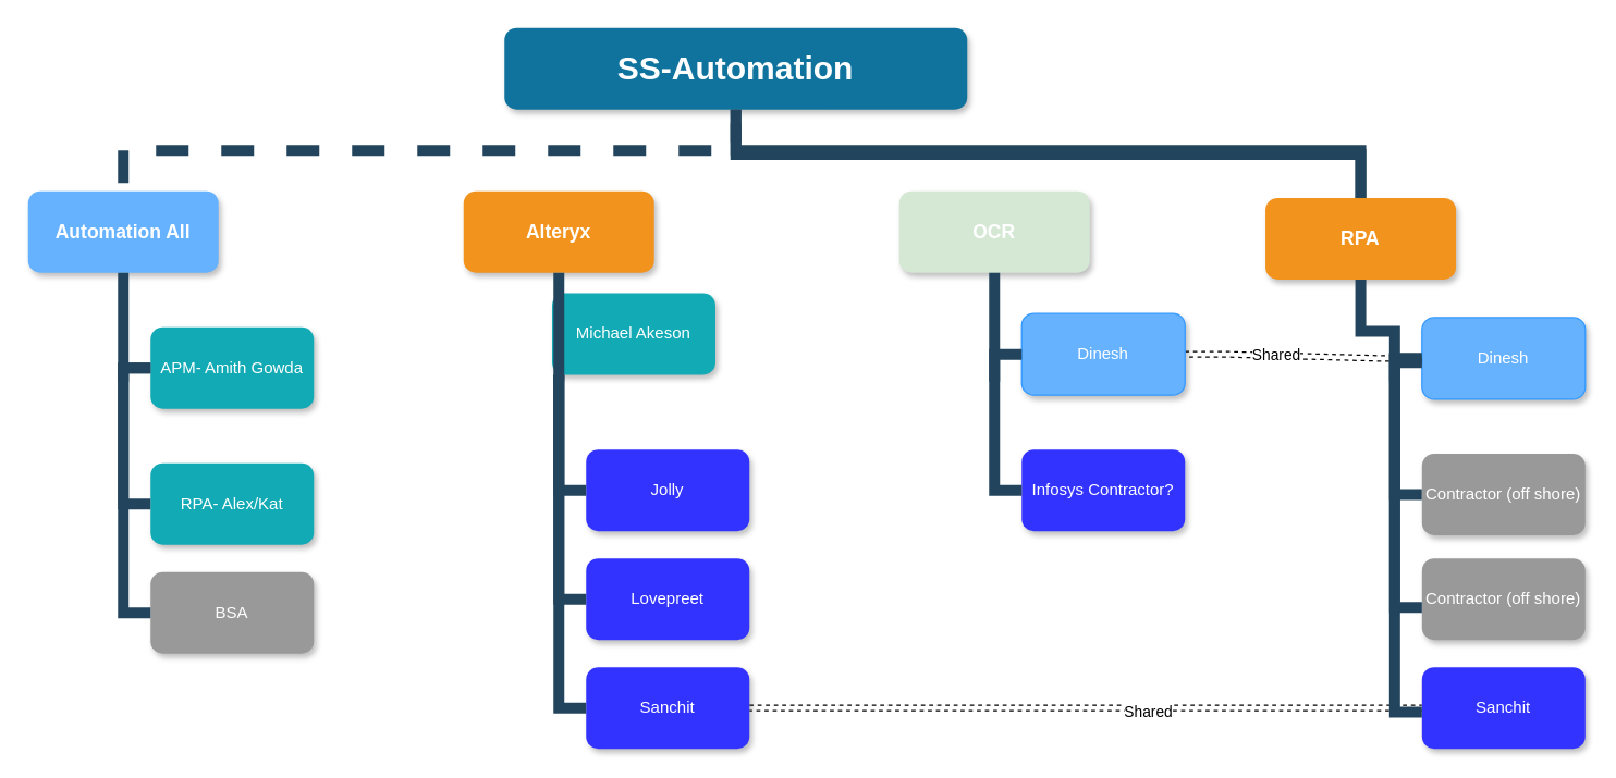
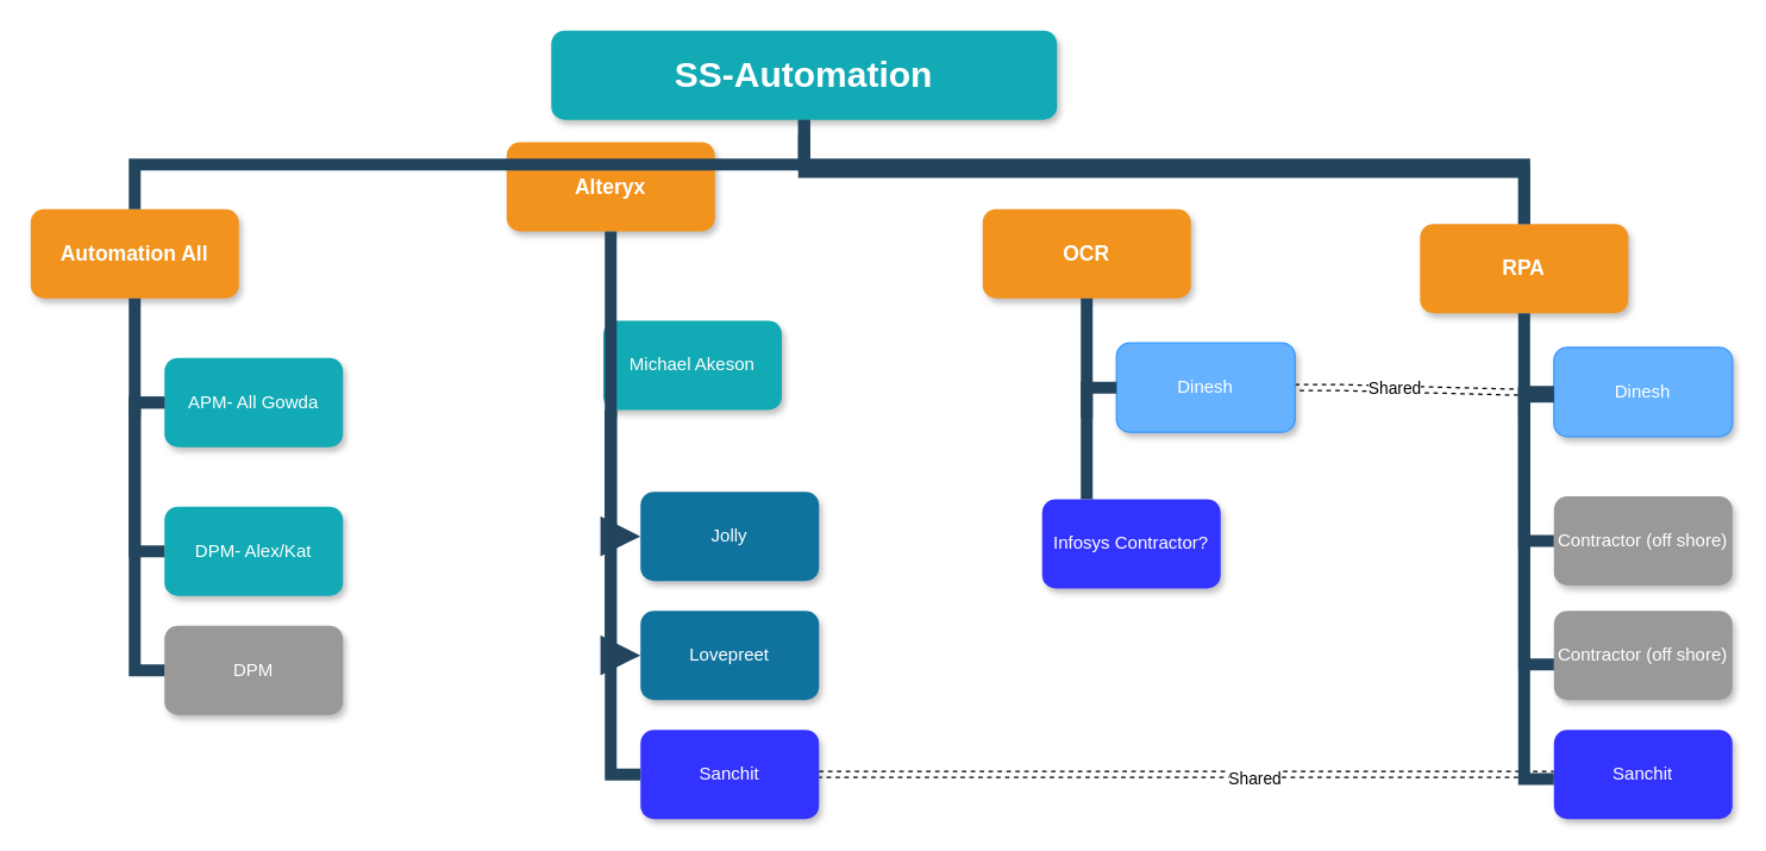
  <mxCell id="0" />
  <mxCell id="1" parent="0" />
- <mxCell id="2" value="SS-Automation" style="whiteSpace=wrap;rounded=1;shadow=1;fillColor=#10739E;strokeColor=none;fontColor=#FFFFFF;fontStyle=1;fontSize=24" parent="1" vertex="1"><mxGeometry x="370" y="20" width="340" height="60" as="geometry" /></mxCell>
- <mxCell id="3" value="Automation All&#09;" style="whiteSpace=wrap;rounded=1;fillColor=#66b2ff;strokeColor=none;shadow=1;fontColor=#FFFFFF;fontStyle=1;fontSize=14;" parent="1" vertex="1"><mxGeometry x="20" y="140" width="140" height="60" as="geometry" /></mxCell>
- <mxCell id="4" value="Alteryx" style="whiteSpace=wrap;rounded=1;fillColor=#F2931E;strokeColor=none;shadow=1;fontColor=#FFFFFF;fontStyle=1;fontSize=14" parent="1" vertex="1"><mxGeometry x="340" y="140" width="140" height="60" as="geometry" /></mxCell>
- <mxCell id="5" value="OCR" style="whiteSpace=wrap;rounded=1;fillColor=#d5e8d4;strokeColor=none;shadow=1;fontColor=#FFFFFF;fontStyle=1;fontSize=14;" parent="1" vertex="1"><mxGeometry x="660" y="140" width="140" height="60" as="geometry" /></mxCell>
- <mxCell id="6" value="RPA" style="whiteSpace=wrap;rounded=1;fillColor=#F2931E;strokeColor=none;shadow=1;fontColor=#FFFFFF;fontStyle=1;fontSize=14" parent="1" vertex="1"><mxGeometry x="929.05" y="145" width="140" height="60" as="geometry" /></mxCell>
- <mxCell id="7" value="APM- Amith Gowda" style="whiteSpace=wrap;rounded=1;fillColor=#12AAB5;strokeColor=none;shadow=1;fontColor=#FFFFFF;" parent="1" vertex="1"><mxGeometry x="110" y="240" width="120" height="60" as="geometry" /></mxCell>
- <mxCell id="8" value="RPA- Alex/Kat" style="whiteSpace=wrap;rounded=1;fillColor=#12AAB5;strokeColor=none;shadow=1;fontColor=#FFFFFF;" parent="1" vertex="1"><mxGeometry x="110" y="340" width="120" height="60" as="geometry" /></mxCell>
- <mxCell id="9" value="BSA" style="whiteSpace=wrap;rounded=1;fillColor=#999999;strokeColor=none;shadow=1;fontColor=#FFFFFF;fontStyle=0" parent="1" vertex="1"><mxGeometry x="110" y="420" width="120" height="60" as="geometry" /></mxCell>
+ <mxCell id="2" value="SS-Automation" style="whiteSpace=wrap;rounded=1;shadow=1;fillColor=#12aab5;strokeColor=none;fontColor=#FFFFFF;fontStyle=1;fontSize=24;" parent="1" vertex="1"><mxGeometry x="370" y="20" width="340" height="60" as="geometry" /></mxCell>
+ <mxCell id="3" value="Automation All&#09;" style="whiteSpace=wrap;rounded=1;fillColor=#F2931E;strokeColor=none;shadow=1;fontColor=#FFFFFF;fontStyle=1;fontSize=14" parent="1" vertex="1"><mxGeometry x="20" y="140" width="140" height="60" as="geometry" /></mxCell>
+ <mxCell id="4" value="Alteryx" style="whiteSpace=wrap;rounded=1;fillColor=#F2931E;strokeColor=none;shadow=1;fontColor=#FFFFFF;fontStyle=1;fontSize=14" parent="1" vertex="1"><mxGeometry x="340" y="95" width="140" height="60" as="geometry" /></mxCell>
+ <mxCell id="5" value="OCR" style="whiteSpace=wrap;rounded=1;fillColor=#F2931E;strokeColor=none;shadow=1;fontColor=#FFFFFF;fontStyle=1;fontSize=14" parent="1" vertex="1"><mxGeometry x="660" y="140" width="140" height="60" as="geometry" /></mxCell>
+ <mxCell id="6" value="RPA" style="whiteSpace=wrap;rounded=1;fillColor=#F2931E;strokeColor=none;shadow=1;fontColor=#FFFFFF;fontStyle=1;fontSize=14" parent="1" vertex="1"><mxGeometry x="954.05" y="150" width="140" height="60" as="geometry" /></mxCell>
+ <mxCell id="7" value="APM- All Gowda" style="whiteSpace=wrap;rounded=1;fillColor=#12AAB5;strokeColor=none;shadow=1;fontColor=#FFFFFF;" parent="1" vertex="1"><mxGeometry x="110" y="240" width="120" height="60" as="geometry" /></mxCell>
+ <mxCell id="8" value="DPM- Alex/Kat" style="whiteSpace=wrap;rounded=1;fillColor=#12AAB5;strokeColor=none;shadow=1;fontColor=#FFFFFF;" parent="1" vertex="1"><mxGeometry x="110" y="340" width="120" height="60" as="geometry" /></mxCell>
+ <mxCell id="9" value="DPM" style="whiteSpace=wrap;rounded=1;fillColor=#999999;strokeColor=none;shadow=1;fontColor=#FFFFFF;fontStyle=0" parent="1" vertex="1"><mxGeometry x="110" y="420" width="120" height="60" as="geometry" /></mxCell>
  <mxCell id="10" value="Michael Akeson" style="whiteSpace=wrap;rounded=1;fillColor=#12AAB5;strokeColor=none;shadow=1;fontColor=#FFFFFF;" parent="1" vertex="1"><mxGeometry x="405" y="215" width="120" height="60" as="geometry" /></mxCell>
- <mxCell id="11" value="Jolly" style="whiteSpace=wrap;rounded=1;fillColor=#3333FF;strokeColor=none;shadow=1;fontColor=#FFFFFF;fontStyle=0" parent="1" vertex="1"><mxGeometry x="430" y="330" width="120" height="60" as="geometry" /></mxCell>
- <mxCell id="12" value="Lovepreet" style="whiteSpace=wrap;rounded=1;fillColor=#3333FF;strokeColor=none;shadow=1;fontColor=#FFFFFF;fontStyle=0" parent="1" vertex="1"><mxGeometry x="430" y="410" width="120" height="60" as="geometry" /></mxCell>
+ <mxCell id="11" value="Jolly" style="whiteSpace=wrap;rounded=1;fillColor=#10739e;strokeColor=none;shadow=1;fontColor=#FFFFFF;fontStyle=0;" parent="1" vertex="1"><mxGeometry x="430" y="330" width="120" height="60" as="geometry" /></mxCell>
+ <mxCell id="12" value="Lovepreet" style="whiteSpace=wrap;rounded=1;fillColor=#10739e;strokeColor=none;shadow=1;fontColor=#FFFFFF;fontStyle=0;" parent="1" vertex="1"><mxGeometry x="430" y="410" width="120" height="60" as="geometry" /></mxCell>
  <mxCell id="13" style="rounded=0;orthogonalLoop=1;jettySize=auto;html=1;exitX=1;exitY=0.5;exitDx=0;exitDy=0;fillColor=#3333FF;dashed=1;shape=link;entryX=0;entryY=0.5;entryDx=0;entryDy=0;" edge="1" parent="1" source="15" target="34"><mxGeometry relative="1" as="geometry"><mxPoint x="1150" y="390" as="targetPoint" /><Array as="points" /></mxGeometry></mxCell>
  <mxCell id="14" value="Shared" style="edgeLabel;html=1;align=center;verticalAlign=middle;resizable=0;points=[];" vertex="1" connectable="0" parent="13"><mxGeometry x="0.182" y="-2" relative="1" as="geometry"><mxPoint as="offset" /></mxGeometry></mxCell>
  <mxCell id="15" value="Sanchit" style="whiteSpace=wrap;rounded=1;fillColor=#3333FF;strokeColor=none;shadow=1;fontColor=#FFFFFF;fontStyle=0" parent="1" vertex="1"><mxGeometry x="430" y="490" width="120" height="60" as="geometry" /></mxCell>
  <mxCell id="16" value="" style="edgeStyle=elbowEdgeStyle;elbow=horizontal;rounded=0;fontColor=#000000;endArrow=none;endFill=0;strokeWidth=8;strokeColor=#23445D;" parent="1" source="7" target="8" edge="1"><mxGeometry width="100" height="100" relative="1" as="geometry"><mxPoint x="50" y="420" as="sourcePoint" /><mxPoint x="150" y="320" as="targetPoint" /><Array as="points"><mxPoint x="90" y="320" /></Array></mxGeometry></mxCell>
  <mxCell id="17" value="" style="edgeStyle=elbowEdgeStyle;elbow=horizontal;rounded=0;fontColor=#000000;endArrow=none;endFill=0;strokeWidth=8;strokeColor=#23445D;" parent="1" source="7" target="9" edge="1"><mxGeometry width="100" height="100" relative="1" as="geometry"><mxPoint x="120" y="280" as="sourcePoint" /><mxPoint x="120" y="380" as="targetPoint" /><Array as="points"><mxPoint x="90" y="340" /></Array></mxGeometry></mxCell>
  <mxCell id="18" value="" style="edgeStyle=elbowEdgeStyle;elbow=vertical;rounded=0;fontColor=#000000;endArrow=none;endFill=0;strokeWidth=8;strokeColor=#23445D;" parent="1" source="4" edge="1"><mxGeometry width="100" height="100" relative="1" as="geometry"><mxPoint x="50" y="210" as="sourcePoint" /><mxPoint x="410" y="280" as="targetPoint" /></mxGeometry></mxCell>
- <mxCell id="19" value="" style="edgeStyle=elbowEdgeStyle;elbow=horizontal;rounded=0;fontColor=#000000;endArrow=none;endFill=0;strokeWidth=8;strokeColor=#23445D;" parent="1" source="10" target="11" edge="1"><mxGeometry width="100" height="100" relative="1" as="geometry"><mxPoint x="410" y="260" as="sourcePoint" /><mxPoint x="420" y="360" as="targetPoint" /><Array as="points"><mxPoint x="410" y="310" /></Array></mxGeometry></mxCell>
- <mxCell id="20" value="" style="edgeStyle=elbowEdgeStyle;elbow=horizontal;rounded=0;fontColor=#000000;endArrow=none;endFill=0;strokeWidth=8;strokeColor=#23445D;" parent="1" source="10" target="12" edge="1"><mxGeometry width="100" height="100" relative="1" as="geometry"><mxPoint x="420" y="260" as="sourcePoint" /><mxPoint x="420" y="440" as="targetPoint" /><Array as="points"><mxPoint x="410" y="350" /></Array></mxGeometry></mxCell>
+ <mxCell id="19" value="" style="edgeStyle=elbowEdgeStyle;elbow=horizontal;rounded=0;fontColor=#000000;endArrow=block;endFill=0;strokeWidth=8;strokeColor=#23445D;" parent="1" source="10" target="11" edge="1"><mxGeometry width="100" height="100" relative="1" as="geometry"><mxPoint x="410" y="260" as="sourcePoint" /><mxPoint x="420" y="360" as="targetPoint" /><Array as="points"><mxPoint x="410" y="310" /></Array></mxGeometry></mxCell>
+ <mxCell id="20" value="" style="edgeStyle=elbowEdgeStyle;elbow=horizontal;rounded=0;fontColor=#000000;endArrow=block;endFill=0;strokeWidth=8;strokeColor=#23445D;" parent="1" source="10" target="12" edge="1"><mxGeometry width="100" height="100" relative="1" as="geometry"><mxPoint x="420" y="260" as="sourcePoint" /><mxPoint x="420" y="440" as="targetPoint" /><Array as="points"><mxPoint x="410" y="350" /></Array></mxGeometry></mxCell>
  <mxCell id="21" value="" style="edgeStyle=elbowEdgeStyle;elbow=horizontal;rounded=0;fontColor=#000000;endArrow=none;endFill=0;strokeWidth=8;strokeColor=#23445D;" parent="1" source="10" target="15" edge="1"><mxGeometry width="100" height="100" relative="1" as="geometry"><mxPoint x="420" y="260" as="sourcePoint" /><mxPoint x="420" y="520" as="targetPoint" /><Array as="points"><mxPoint x="410" y="400" /><mxPoint x="380" y="410" /><mxPoint x="410" y="400" /></Array></mxGeometry></mxCell>
  <mxCell id="22" style="edgeStyle=entityRelationEdgeStyle;shape=link;rounded=0;orthogonalLoop=1;jettySize=auto;html=1;exitX=1;exitY=0.5;exitDx=0;exitDy=0;dashed=1;fillColor=#3333FF;" edge="1" parent="1" source="24" target="35"><mxGeometry relative="1" as="geometry" /></mxCell>
  <mxCell id="23" value="Shared" style="edgeLabel;html=1;align=center;verticalAlign=middle;resizable=0;points=[];" vertex="1" connectable="0" parent="22"><mxGeometry x="-0.232" relative="1" as="geometry"><mxPoint as="offset" /></mxGeometry></mxCell>
  <mxCell id="24" value="Dinesh" style="whiteSpace=wrap;rounded=1;fillColor=#66B2FF;strokeColor=#3399FF;shadow=1;fontColor=#FFFFFF;" parent="1" vertex="1"><mxGeometry x="750" y="230" width="120" height="60" as="geometry" /></mxCell>
- <mxCell id="25" value="Infosys Contractor?" style="whiteSpace=wrap;rounded=1;fillColor=#3333FF;strokeColor=none;shadow=1;fontColor=#FFFFFF;fontStyle=0" parent="1" vertex="1"><mxGeometry x="750" y="330" width="120" height="60" as="geometry" /></mxCell>
+ <mxCell id="25" value="Infosys Contractor?" style="whiteSpace=wrap;rounded=1;fillColor=#3333FF;strokeColor=none;shadow=1;fontColor=#FFFFFF;fontStyle=0" parent="1" vertex="1"><mxGeometry x="700" y="335" width="120" height="60" as="geometry" /></mxCell>
  <mxCell id="26" value="" style="edgeStyle=elbowEdgeStyle;elbow=horizontal;rounded=0;fontColor=#000000;endArrow=none;endFill=0;strokeWidth=8;strokeColor=#23445D;fillColor=#3333FF;" parent="1" source="24" target="25" edge="1"><mxGeometry width="100" height="100" relative="1" as="geometry"><mxPoint x="730" y="260" as="sourcePoint" /><mxPoint x="740" y="360" as="targetPoint" /><Array as="points"><mxPoint x="730" y="310" /></Array></mxGeometry></mxCell>
  <mxCell id="27" value="" style="edgeStyle=elbowEdgeStyle;elbow=horizontal;rounded=0;fontColor=#000000;endArrow=none;endFill=0;strokeWidth=8;strokeColor=#23445D;" parent="1" edge="1"><mxGeometry width="100" height="100" relative="1" as="geometry"><mxPoint x="1044.05" y="263" as="sourcePoint" /><mxPoint x="1044.05" y="363" as="targetPoint" /><Array as="points"><mxPoint x="1024.05" y="313" /></Array></mxGeometry></mxCell>
  <mxCell id="28" value="" style="edgeStyle=elbowEdgeStyle;elbow=vertical;rounded=0;fontColor=#000000;endArrow=none;endFill=0;strokeWidth=8;strokeColor=#23445D;" parent="1" source="5" edge="1"><mxGeometry width="100" height="100" relative="1" as="geometry"><mxPoint x="540" y="240" as="sourcePoint" /><mxPoint x="730" y="280" as="targetPoint" /></mxGeometry></mxCell>
  <mxCell id="29" value="" style="edgeStyle=elbowEdgeStyle;elbow=vertical;rounded=0;fontColor=#000000;endArrow=none;endFill=0;strokeWidth=8;strokeColor=#23445D;" parent="1" source="6" edge="1"><mxGeometry width="100" height="100" relative="1" as="geometry"><mxPoint x="1024.05" y="280" as="sourcePoint" /><mxPoint x="1024.05" y="280" as="targetPoint" /></mxGeometry></mxCell>
- <mxCell id="30" value="" style="edgeStyle=elbowEdgeStyle;elbow=vertical;rounded=0;fontColor=#000000;endArrow=none;endFill=0;strokeWidth=8;strokeColor=#23445D;dashed=1;" parent="1" source="2" target="3" edge="1"><mxGeometry width="100" height="100" relative="1" as="geometry"><mxPoint x="350" y="110" as="sourcePoint" /><mxPoint x="450" y="10" as="targetPoint" /></mxGeometry></mxCell>
+ <mxCell id="30" value="" style="edgeStyle=elbowEdgeStyle;elbow=vertical;rounded=0;fontColor=#000000;endArrow=none;endFill=0;strokeWidth=8;strokeColor=#23445D;" parent="1" source="2" target="3" edge="1"><mxGeometry width="100" height="100" relative="1" as="geometry"><mxPoint x="350" y="110" as="sourcePoint" /><mxPoint x="450" y="10" as="targetPoint" /></mxGeometry></mxCell>
  <mxCell id="31" value="" style="edgeStyle=elbowEdgeStyle;elbow=vertical;rounded=0;fontColor=#000000;endArrow=none;endFill=0;strokeWidth=8;strokeColor=#23445D;" parent="1" source="2" target="6" edge="1"><mxGeometry width="100" height="100" relative="1" as="geometry"><mxPoint x="360" y="120" as="sourcePoint" /><mxPoint x="460" y="20" as="targetPoint" /></mxGeometry></mxCell>
  <mxCell id="32" value="" style="edgeStyle=elbowEdgeStyle;elbow=vertical;rounded=0;fontColor=#000000;endArrow=none;endFill=0;strokeWidth=8;strokeColor=#23445D;" parent="1" target="6" edge="1"><mxGeometry width="100" height="100" relative="1" as="geometry"><mxPoint x="540" y="90" as="sourcePoint" /><mxPoint x="480" y="40" as="targetPoint" /><Array as="points"><mxPoint x="700" y="110" /></Array></mxGeometry></mxCell>
  <mxCell id="33" value="" style="edgeStyle=elbowEdgeStyle;elbow=vertical;rounded=0;fontColor=#000000;endArrow=none;endFill=0;strokeWidth=8;strokeColor=#23445D;exitX=0.5;exitY=1;exitDx=0;exitDy=0;" edge="1" parent="1" source="3"><mxGeometry width="100" height="100" relative="1" as="geometry"><mxPoint x="570" y="210" as="sourcePoint" /><mxPoint x="90" y="280" as="targetPoint" /><Array as="points"><mxPoint x="140" y="230" /></Array></mxGeometry></mxCell>
  <mxCell id="34" value="Sanchit" style="whiteSpace=wrap;rounded=1;fillColor=#3333FF;strokeColor=none;shadow=1;fontColor=#FFFFFF;fontStyle=0" vertex="1" parent="1"><mxGeometry x="1044.05" y="490" width="120" height="60" as="geometry" /></mxCell>
  <mxCell id="35" value="Dinesh" style="whiteSpace=wrap;rounded=1;fillColor=#66B2FF;strokeColor=#3399FF;shadow=1;fontColor=#FFFFFF;" vertex="1" parent="1"><mxGeometry x="1044.05" y="233" width="120" height="60" as="geometry" /></mxCell>
  <mxCell id="36" value="Contractor (off shore)" style="whiteSpace=wrap;rounded=1;fillColor=#999999;strokeColor=none;shadow=1;fontColor=#FFFFFF;fontStyle=0" vertex="1" parent="1"><mxGeometry x="1044.05" y="333" width="120" height="60" as="geometry" /></mxCell>
  <mxCell id="37" value="Contractor (off shore)" style="whiteSpace=wrap;rounded=1;fillColor=#999999;strokeColor=none;shadow=1;fontColor=#FFFFFF;fontStyle=0" vertex="1" parent="1"><mxGeometry x="1044.05" y="410" width="120" height="60" as="geometry" /></mxCell>
  <mxCell id="38" value="" style="edgeStyle=elbowEdgeStyle;elbow=horizontal;rounded=0;fontColor=#000000;endArrow=none;endFill=0;strokeWidth=8;strokeColor=#23445D;" edge="1" parent="1"><mxGeometry width="100" height="100" relative="1" as="geometry"><mxPoint x="1044.05" y="263" as="sourcePoint" /><mxPoint x="1044.05" y="523" as="targetPoint" /><Array as="points"><mxPoint x="1024.05" y="403" /></Array></mxGeometry></mxCell>
  <mxCell id="39" value="" style="edgeStyle=elbowEdgeStyle;elbow=horizontal;rounded=0;fontColor=#000000;endArrow=none;endFill=0;strokeWidth=8;strokeColor=#23445D;" edge="1" parent="1"><mxGeometry width="100" height="100" relative="1" as="geometry"><mxPoint x="1044.05" y="266" as="sourcePoint" /><mxPoint x="1044.05" y="446" as="targetPoint" /><Array as="points"><mxPoint x="1024.05" y="356" /></Array></mxGeometry></mxCell>
